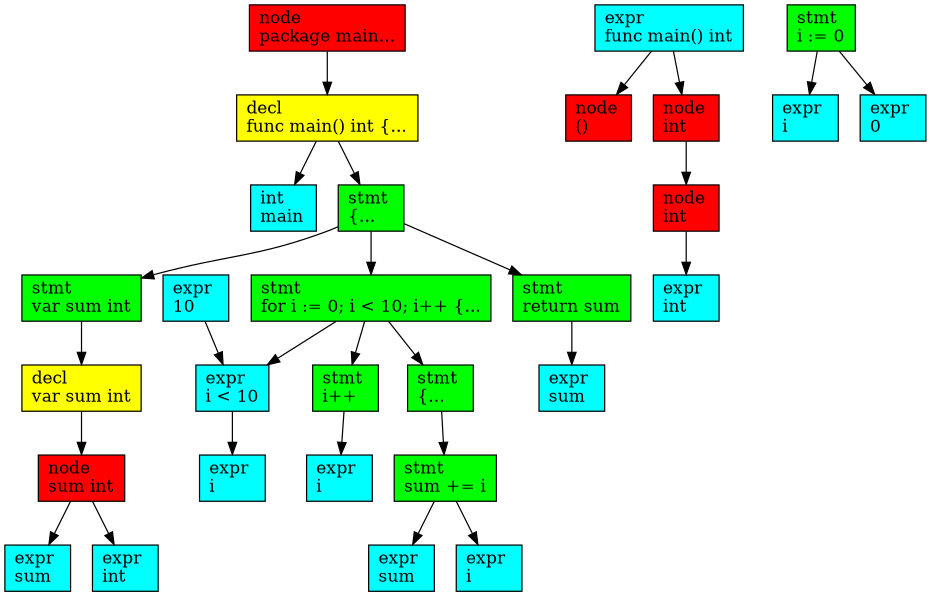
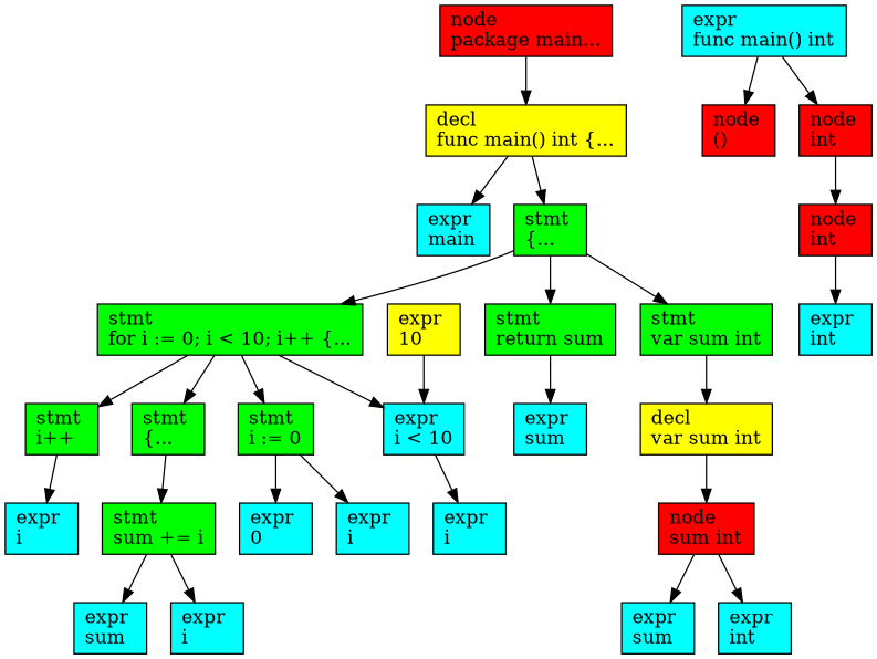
  digraph {
    node [fillcolor="#00ffff" labeljust=l shape=box style=filled]
    n1 [fillcolor="#ff0000" label="node\lpackage main...\l"]
    n2 [fillcolor="#ffff00" label="decl\lfunc main() int {...\l"]
-   n3 [label="int\lmain\l"]
+   n3 [label="expr\lmain\l"]
    n4 [fillcolor="#00ff00" label="stmt\l{...\l"]
    n5 [label="expr\lfunc main() int\l"]
    n6 [fillcolor="#ff0000" label="node\l()\l"]
    n7 [fillcolor="#ff0000" label="node\lint\l"]
    n8 [fillcolor="#00ff00" label="stmt\lvar sum int\l"]
    n9 [fillcolor="#00ff00" label="stmt\lfor i := 0; i < 10; i++ {...\l"]
    n10 [fillcolor="#00ff00" label="stmt\lreturn sum\l"]
    n11 [fillcolor="#ff0000" label="node\lint\l"]
    n12 [label="expr\lint\l"]
    n13 [fillcolor="#ffff00" label="decl\lvar sum int\l"]
    n14 [fillcolor="#00ff00" label="stmt\li := 0\l"]
    n15 [label="expr\li < 10\l"]
    n16 [fillcolor="#00ff00" label="stmt\li++\l"]
    n17 [fillcolor="#00ff00" label="stmt\l{...\l"]
    n18 [label="expr\lsum\l"]
    n19 [fillcolor="#ff0000" label="node\lsum int\l"]
    n20 [label="expr\lsum\l"]
    n21 [label="expr\lint\l"]
    n22 [label="expr\li\l"]
    n23 [label="expr\l0\l"]
    n24 [label="expr\li\l"]
    n25 [label="expr\li\l"]
    n26 [fillcolor="#00ff00" label="stmt\lsum += i\l"]
-   n27 [label="expr\l10\l"]
+   n27 [fillcolor="#ffff00" label="expr\l10\l"]
    n28 [label="expr\lsum\l"]
    n29 [label="expr\li\l"]
    n1 -> n2
    n2 -> n3
    n2 -> n4
    n4 -> n8
    n4 -> n9
    n4 -> n10
    n5 -> n6
    n5 -> n7
    n7 -> n11
    n8 -> n13
+   n9 -> n14
    n9 -> n15
    n9 -> n16
    n9 -> n17
    n10 -> n18
    n11 -> n12
    n13 -> n19
    n14 -> n22
    n14 -> n23
    n15 -> n24
    n16 -> n25
    n17 -> n26
    n19 -> n20
    n19 -> n21
    n26 -> n28
    n26 -> n29
    n27 -> n15
  }
